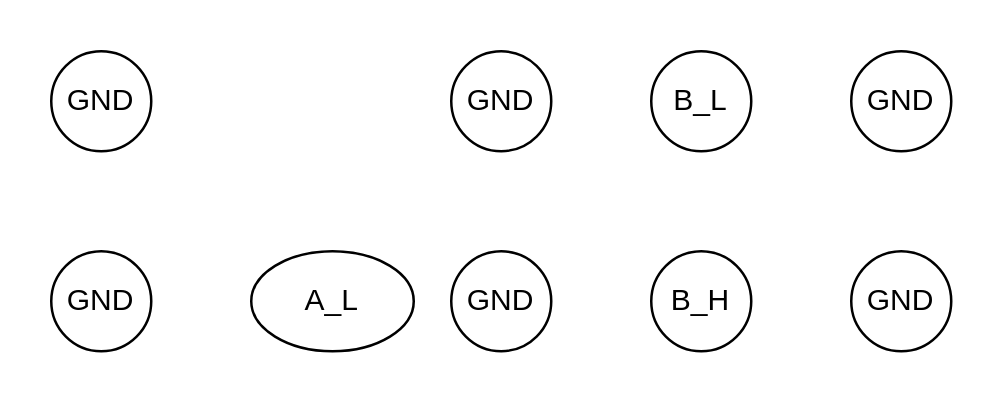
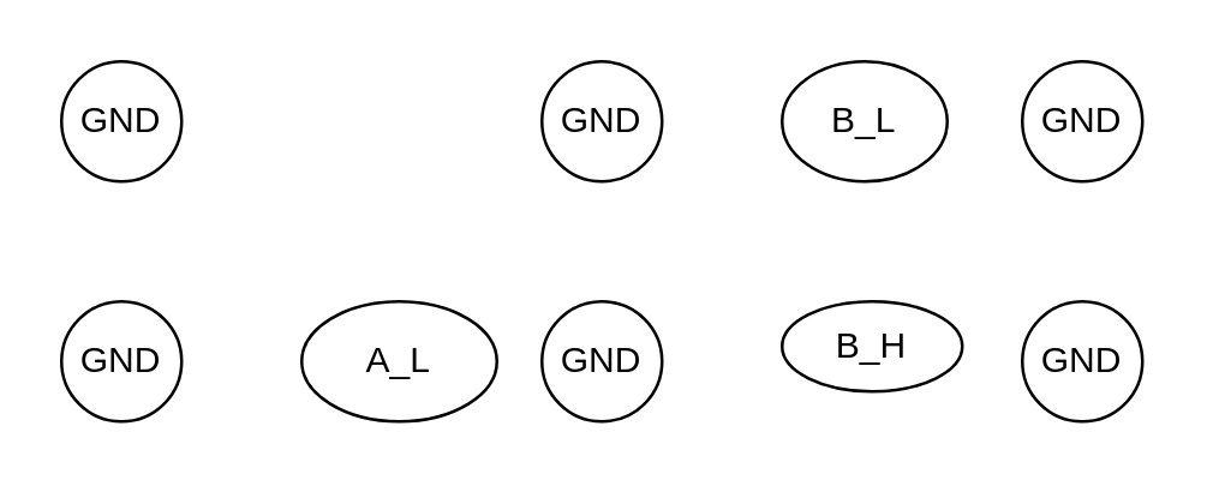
  <mxCell id="0" />
  <mxCell id="1" parent="0" />
  <mxCell id="2" value="GND" style="ellipse;whiteSpace=wrap;html=1;" vertex="1" parent="1"><mxGeometry x="180" y="20" width="40" height="40" as="geometry" /></mxCell>
  <mxCell id="3" value="A_L" style="ellipse;whiteSpace=wrap;html=1;" vertex="1" parent="1"><mxGeometry x="100" y="100" width="65" height="40" as="geometry" /></mxCell>
  <mxCell id="4" value="GND" style="ellipse;whiteSpace=wrap;html=1;" vertex="1" parent="1"><mxGeometry x="180" y="100" width="40" height="40" as="geometry" /></mxCell>
- <mxCell id="5" value="B_L" style="ellipse;whiteSpace=wrap;html=1;" vertex="1" parent="1"><mxGeometry x="260" y="20" width="40" height="40" as="geometry" /></mxCell>
- <mxCell id="6" value="B_H" style="ellipse;whiteSpace=wrap;html=1;" vertex="1" parent="1"><mxGeometry x="260" y="100" width="40" height="40" as="geometry" /></mxCell>
+ <mxCell id="5" value="B_L" style="ellipse;whiteSpace=wrap;html=1;" vertex="1" parent="1"><mxGeometry x="260" y="20" width="55" height="40" as="geometry" /></mxCell>
+ <mxCell id="6" value="B_H" style="ellipse;whiteSpace=wrap;html=1;" vertex="1" parent="1"><mxGeometry x="260" y="100" width="60" height="30" as="geometry" /></mxCell>
  <mxCell id="7" value="GND" style="ellipse;whiteSpace=wrap;html=1;" vertex="1" parent="1"><mxGeometry x="340" y="20" width="40" height="40" as="geometry" /></mxCell>
  <mxCell id="8" value="GND" style="ellipse;whiteSpace=wrap;html=1;" vertex="1" parent="1"><mxGeometry x="340" y="100" width="40" height="40" as="geometry" /></mxCell>
  <mxCell id="9" value="GND" style="ellipse;whiteSpace=wrap;html=1;" vertex="1" parent="1"><mxGeometry x="20" y="20" width="40" height="40" as="geometry" /></mxCell>
  <mxCell id="10" value="GND" style="ellipse;whiteSpace=wrap;html=1;" vertex="1" parent="1"><mxGeometry x="20" y="100" width="40" height="40" as="geometry" /></mxCell>
